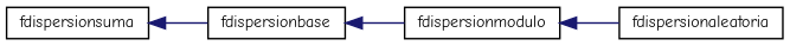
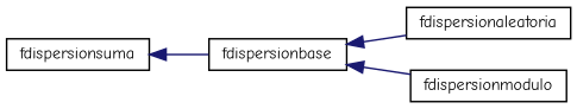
  digraph {
    fontname="Comic Neue"
    rankdir=LR
    node [color=black fillcolor=white fontname="Comic Neue" fontsize=10 shape=record style=filled]
    edge [color=midnightblue dir=back fontname="Comic Neue" fontsize=10 labelfontname=Helvetica labelfontsize=10 style=solid]
    n1 [height=0.2 label=fdispersionbase width=0.4]
    n2 [height=0.2 label=fdispersionaleatoria width=0.4]
    n3 [height=0.2 label=fdispersionmodulo width=0.4]
    n4 [height=0.2 label=fdispersionsuma width=0.4]
-   n3 -> n2
+   n1 -> n2
    n1 -> n3
    n4 -> n1
  }
